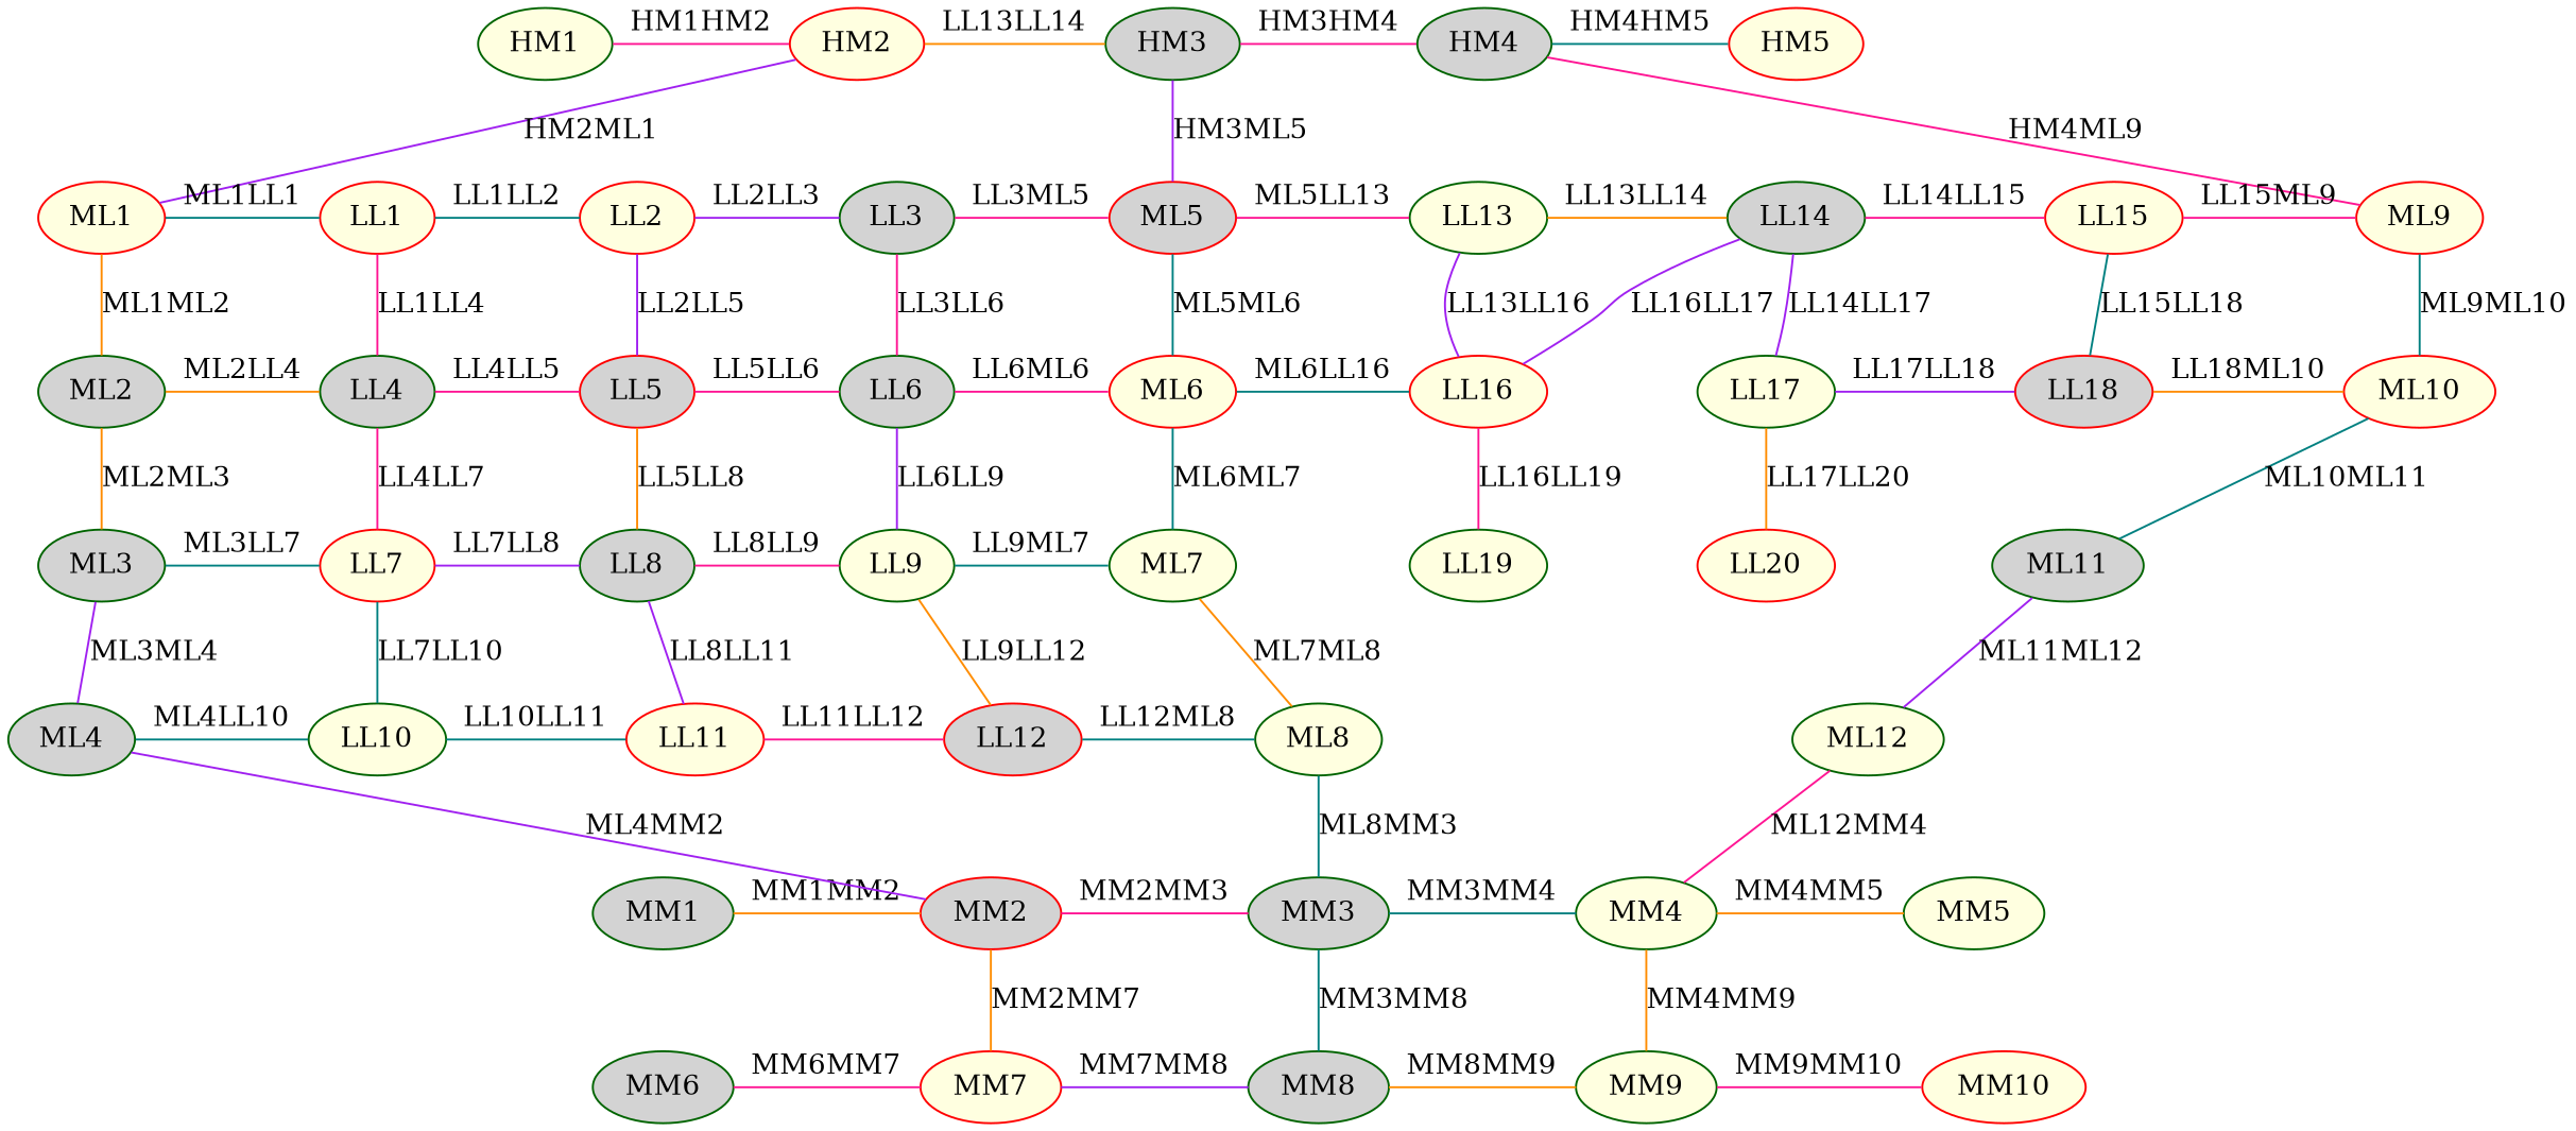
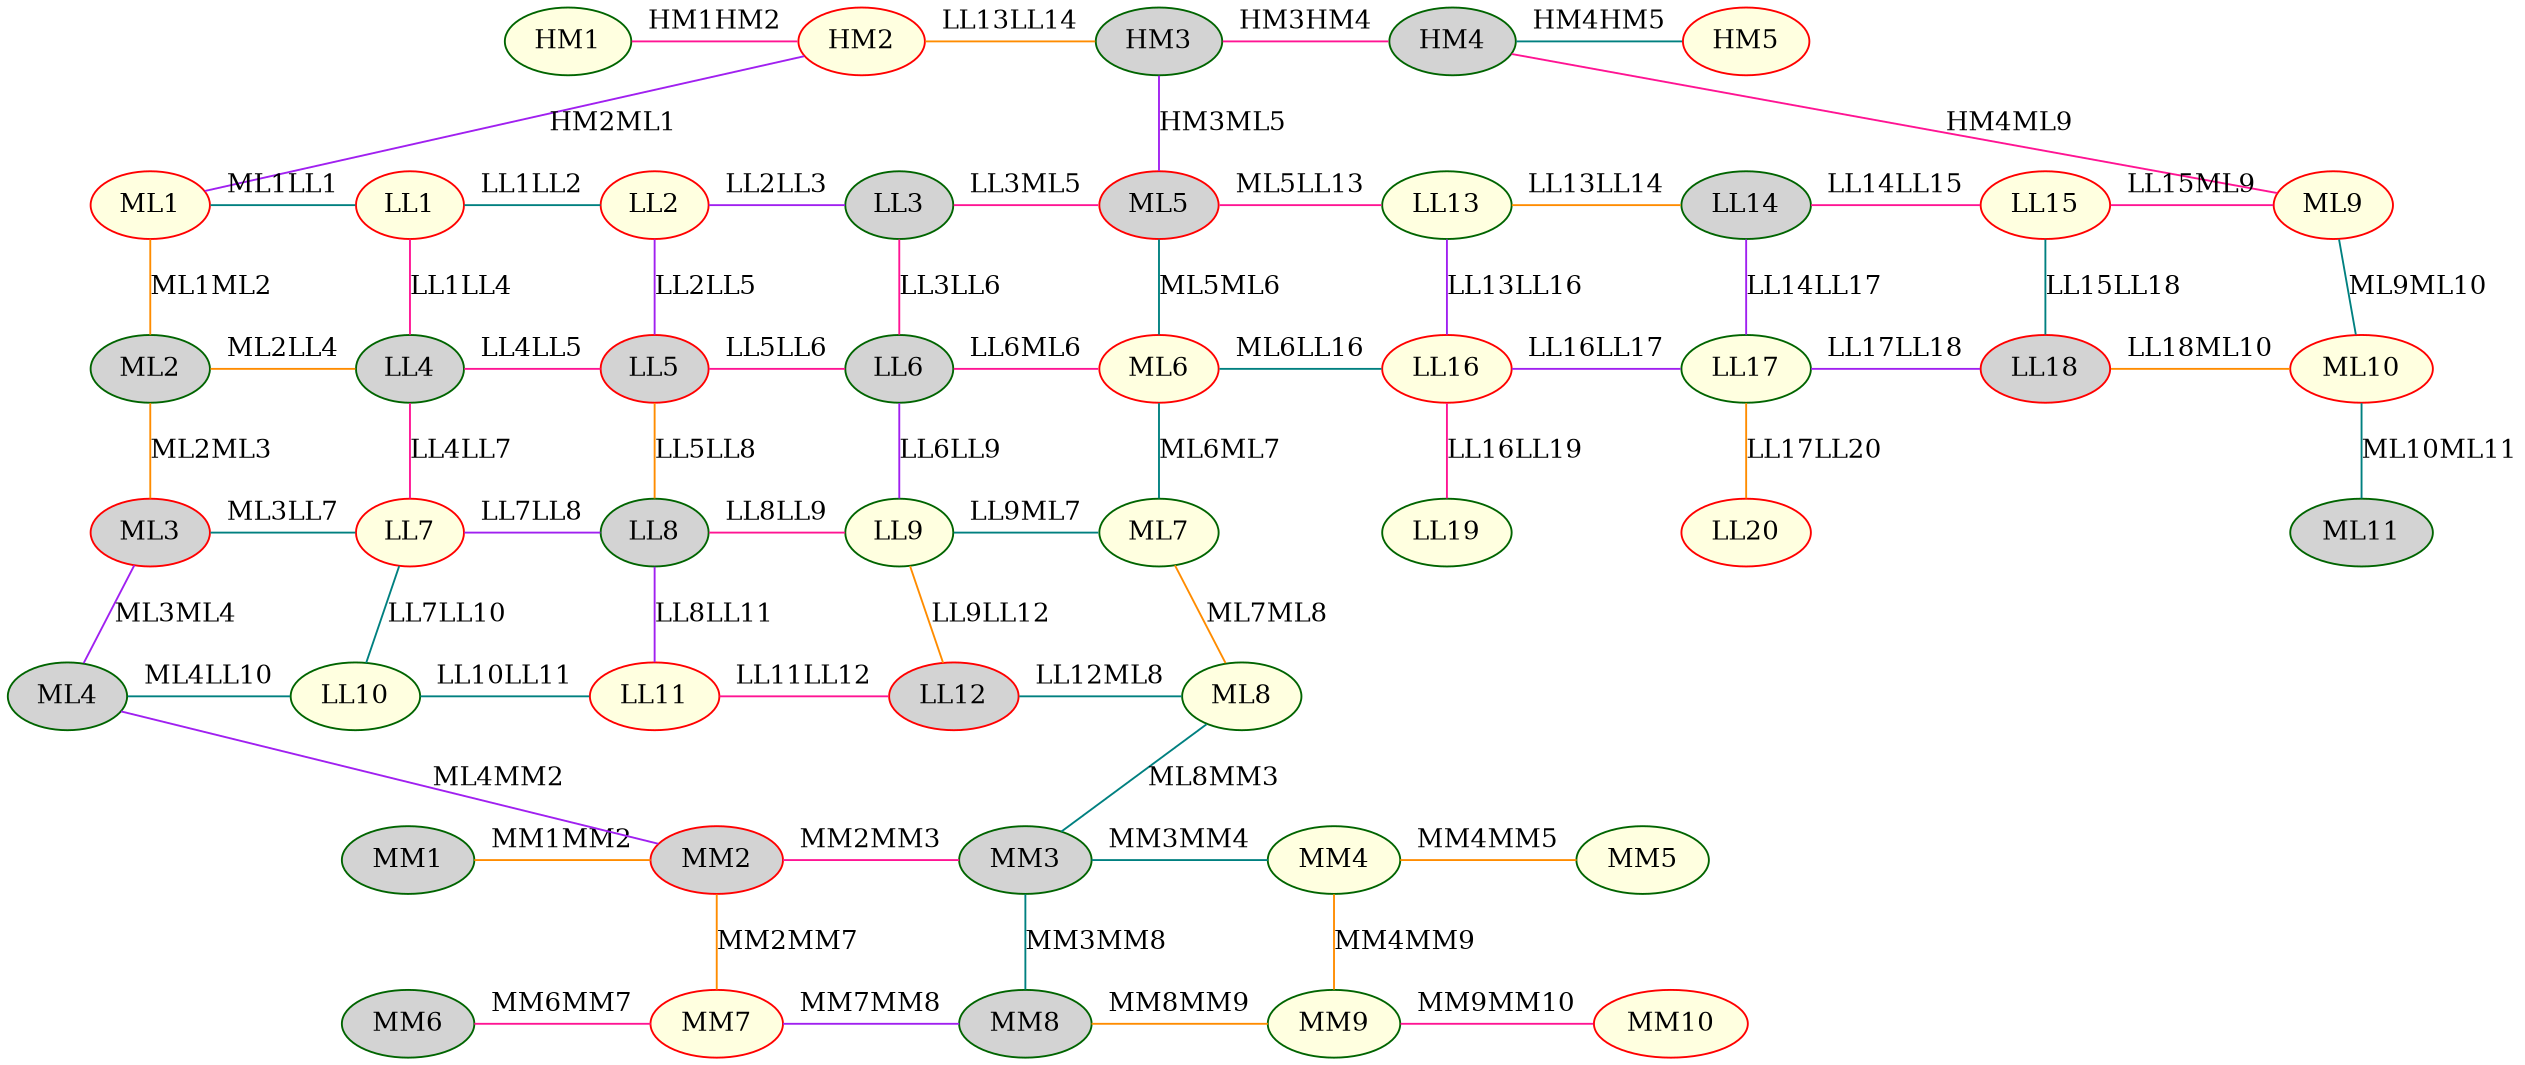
  graph {
    node [color=darkgreen fillcolor=lightyellow style=filled]
    edge [color=deeppink weight=30]
    HM1
    HM2 [color=red]
    HM3 [fillcolor=lightgrey]
    HM4 [fillcolor=lightgrey]
    HM5 [color=red]
    MM1 [fillcolor=lightgrey]
    MM2 [color=red fillcolor=lightgrey]
    MM3 [fillcolor=lightgrey]
    MM4
    MM5
    MM6 [fillcolor=lightgrey]
    MM7 [color=red]
    MM8 [fillcolor=lightgrey]
    MM9
    MM10 [color=red]
    ML1 [color=red]
    LL1 [color=red]
    LL2 [color=red]
    LL3 [fillcolor=lightgrey]
    LL9
    ML7
    ML5 [color=red fillcolor=lightgrey]
    ML2 [fillcolor=lightgrey]
    LL4 [fillcolor=lightgrey]
    LL5 [color=red fillcolor=lightgrey]
    LL6 [fillcolor=lightgrey]
    ML6 [color=red]
-   ML3 [fillcolor=lightgrey]
+   ML3 [color=red fillcolor=lightgrey]
    LL7 [color=red]
    LL8 [fillcolor=lightgrey]
    ML4 [fillcolor=lightgrey]
    LL10
    LL11 [color=red]
    LL12 [color=red fillcolor=lightgrey]
    ML8
    LL13
    LL14 [fillcolor=lightgrey]
    LL15 [color=red]
    ML9 [color=red]
    LL16 [color=red]
    LL17
    LL18 [color=red fillcolor=lightgrey]
    ML10 [color=red]
    LL19
    LL20 [color=red]
    ML11 [fillcolor=lightgrey]
-   ML12
    subgraph sub_1 {
      rank=same
      HM1
      HM2
    }
    subgraph sub_2 {
      rank=same
      HM2
      HM3
    }
    subgraph sub_3 {
      rank=same
      HM3
      HM4
    }
    subgraph sub_4 {
      rank=same
      HM4
      HM5
    }
    subgraph sub_5 {
      rank=same
      MM1
      MM2
    }
    subgraph sub_6 {
      rank=same
      MM2
      MM3
    }
    subgraph sub_7 {
      rank=same
      MM3
      MM4
    }
    subgraph sub_8 {
      rank=same
      MM4
      MM5
    }
    subgraph sub_9 {
      rank=same
      MM6
      MM7
    }
    subgraph sub_10 {
      rank=same
      MM7
      MM8
    }
    subgraph sub_11 {
      rank=same
      MM8
      MM9
    }
    subgraph sub_12 {
      rank=same
      MM9
      MM10
    }
    subgraph sub_13 {
      rank=same
      ML1
      LL1
    }
    subgraph sub_14 {
      rank=same
      LL1
      LL2
    }
    subgraph sub_15 {
      rank=same
      LL2
      LL3
    }
    subgraph sub_16 {
      rank=same
      LL9
      ML7
    }
    subgraph sub_17 {
      rank=same
      LL3
      ML5
    }
    subgraph sub_18 {
      rank=same
      ML2
      LL4
    }
    subgraph sub_19 {
      rank=same
      LL4
      LL5
    }
    subgraph sub_20 {
      rank=same
      LL5
      LL6
    }
    subgraph sub_21 {
      rank=same
      LL6
      ML6
    }
    subgraph sub_22 {
      rank=same
      ML3
      LL7
    }
    subgraph sub_23 {
      rank=same
      LL7
      LL8
    }
    subgraph sub_24 {
      rank=same
      LL9
      LL8
    }
    subgraph sub_25 {
      rank=same
      ML4
      LL10
    }
    subgraph sub_26 {
      rank=same
      LL10
      LL11
    }
    subgraph sub_27 {
      rank=same
      LL11
      LL12
    }
    subgraph sub_28 {
      rank=same
      LL12
      ML8
    }
    subgraph sub_29 {
      rank=same
      ML5
      LL13
    }
    subgraph sub_30 {
      rank=same
      LL13
      LL14
    }
    subgraph sub_31 {
      rank=same
      LL14
      LL15
    }
    subgraph sub_32 {
      rank=same
      LL15
      ML9
    }
    subgraph sub_33 {
      rank=same
      ML6
      LL16
    }
    subgraph sub_34 {
      rank=same
      LL16
      LL17
    }
    subgraph sub_35 {
      rank=same
      LL17
      LL18
    }
    subgraph sub_36 {
      rank=same
      LL18
      ML10
    }
    HM1 -- HM2 [label=HM1HM2 weight=70]
    HM2 -- HM3 [color=darkorange label=LL13LL14 weight=70]
    HM2 -- ML1 [color=purple label=HM2ML1 weight=50]
    HM3 -- HM4 [label=HM3HM4 weight=70]
    HM3 -- ML5 [color=purple label=HM3ML5 weight=50]
    HM4 -- HM5 [color=teal label=HM4HM5 weight=70]
    HM4 -- ML9 [label=HM4ML9 weight=50]
    MM1 -- MM2 [color=darkorange label=MM1MM2 weight=50]
    MM2 -- MM3 [label=MM2MM3 weight=50]
    MM2 -- MM7 [color=darkorange label=MM2MM7 weight=50]
    MM3 -- MM4 [color=teal label=MM3MM4 weight=50]
    MM3 -- MM8 [color=teal label=MM3MM8 weight=50]
    MM4 -- MM5 [color=darkorange label=MM4MM5 weight=50]
    MM4 -- MM9 [color=darkorange label=MM4MM9 weight=50]
    MM6 -- MM7 [label=MM6MM7 weight=50]
    MM7 -- MM8 [color=purple label=MM7MM8 weight=50]
    MM8 -- MM9 [color=darkorange label=MM8MM9 weight=50]
    MM9 -- MM10 [label=MM9MM10 weight=50]
    ML1 -- LL1 [color=teal label=ML1LL1]
    ML1 -- ML2 [color=darkorange label=ML1ML2 weight=50]
    LL1 -- LL2 [color=teal label=LL1LL2]
    LL1 -- LL4 [label=LL1LL4]
    LL2 -- LL3 [color=purple label=LL2LL3]
    LL2 -- LL5 [color=purple label=LL2LL5]
    LL3 -- ML5 [label=LL3ML5]
    LL3 -- LL6 [label=LL3LL6]
    LL9 -- ML7 [color=teal label=LL9ML7]
    LL9 -- LL12 [color=darkorange label=LL9LL12]
    ML7 -- ML8 [color=darkorange label=ML7ML8 weight=50]
    ML5 -- ML6 [color=teal label=ML5ML6 weight=50]
    ML5 -- LL13 [label=ML5LL13]
    ML2 -- LL4 [color=darkorange label=ML2LL4]
    ML2 -- ML3 [color=darkorange label=ML2ML3 weight=50]
    LL4 -- LL5 [label=LL4LL5]
    LL4 -- LL7 [label=LL4LL7]
    LL5 -- LL6 [label=LL5LL6]
    LL5 -- LL8 [color=darkorange label=LL5LL8]
    LL6 -- LL9 [color=purple label=LL6LL9]
    LL6 -- ML6 [label=LL6ML6]
    ML6 -- ML7 [color=teal label=ML6ML7 weight=50]
    ML6 -- LL16 [color=teal label=ML6LL16]
    ML3 -- LL7 [color=teal label=ML3LL7]
    ML3 -- ML4 [color=purple label=ML3ML4 weight=50]
    LL7 -- LL8 [color=purple label=LL7LL8]
    LL7 -- LL10 [color=teal label=LL7LL10]
    LL8 -- LL9 [label=LL8LL9]
    LL8 -- LL11 [color=purple label=LL8LL11]
    ML4 -- MM2 [color=purple label=ML4MM2 weight=50]
    ML4 -- LL10 [color=teal label=ML4LL10]
    LL10 -- LL11 [color=teal label=LL10LL11]
    LL11 -- LL12 [label=LL11LL12]
    LL12 -- ML8 [color=teal label=LL12ML8]
    ML8 -- MM3 [color=teal label=ML8MM3 weight=50]
    LL13 -- LL14 [color=darkorange label=LL13LL14]
    LL13 -- LL16 [color=purple label=LL13LL16]
    LL14 -- LL15 [label=LL14LL15]
    LL14 -- LL17 [color=purple label=LL14LL17]
    LL15 -- ML9 [label=LL15ML9]
    LL15 -- LL18 [color=teal label=LL15LL18]
    ML9 -- ML10 [color=teal label=ML9ML10 weight=50]
-   LL16 -- LL14 [color=purple label=LL16LL17]
+   LL16 -- LL17 [color=purple label=LL16LL17]
    LL16 -- LL19 [label=LL16LL19]
    LL17 -- LL18 [color=purple label=LL17LL18]
    LL17 -- LL20 [color=darkorange label=LL17LL20]
    LL18 -- ML10 [color=darkorange label=LL18ML10]
    ML10 -- ML11 [color=teal label=ML10ML11 weight=50]
-   ML11 -- ML12 [color=purple label=ML11ML12 weight=50]
-   ML12 -- MM4 [label=ML12MM4 weight=50]
  }
